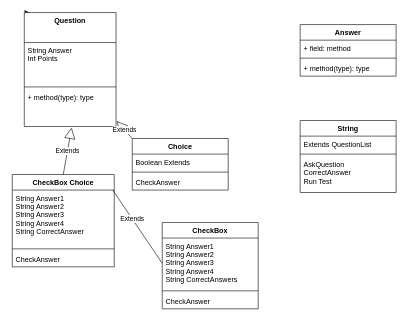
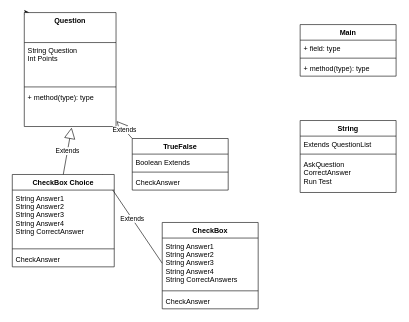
  <mxCell id="0" />
  <mxCell id="1" parent="0" />
  <mxCell id="2" style="edgeStyle=orthogonalEdgeStyle;rounded=0;orthogonalLoop=1;jettySize=auto;html=1;exitX=0;exitY=0;exitDx=0;exitDy=0;entryX=0.056;entryY=0;entryDx=0;entryDy=0;entryPerimeter=0;" parent="1" source="3" target="3" edge="1"><mxGeometry relative="1" as="geometry" /></mxCell>
  <mxCell id="3" value="Question" style="swimlane;fontStyle=1;align=center;verticalAlign=top;childLayout=stackLayout;horizontal=1;startSize=50;horizontalStack=0;resizeParent=1;resizeParentMax=0;resizeLast=0;collapsible=1;marginBottom=0;direction=east;" parent="1" vertex="1"><mxGeometry x="40" y="20" width="153" height="190" as="geometry" /></mxCell>
- <mxCell id="4" value="String Answer&#10;Int Points&#10;" style="text;strokeColor=none;fillColor=none;align=left;verticalAlign=top;spacingLeft=4;spacingRight=4;overflow=hidden;rotatable=0;points=[[0,0.5],[1,0.5]];portConstraint=eastwest;" parent="3" vertex="1"><mxGeometry y="50" width="153" height="70" as="geometry" /></mxCell>
+ <mxCell id="4" value="String Question&#10;Int Points&#10;" style="text;strokeColor=none;fillColor=none;align=left;verticalAlign=top;spacingLeft=4;spacingRight=4;overflow=hidden;rotatable=0;points=[[0,0.5],[1,0.5]];portConstraint=eastwest;" parent="3" vertex="1"><mxGeometry y="50" width="153" height="70" as="geometry" /></mxCell>
  <mxCell id="5" value="" style="line;strokeWidth=1;fillColor=none;align=left;verticalAlign=middle;spacingTop=-1;spacingLeft=3;spacingRight=3;rotatable=0;labelPosition=right;points=[];portConstraint=eastwest;" parent="3" vertex="1"><mxGeometry y="120" width="153" height="8" as="geometry" /></mxCell>
  <mxCell id="6" value="+ method(type): type" style="text;strokeColor=none;fillColor=none;align=left;verticalAlign=top;spacingLeft=4;spacingRight=4;overflow=hidden;rotatable=0;points=[[0,0.5],[1,0.5]];portConstraint=eastwest;" parent="3" vertex="1"><mxGeometry y="128" width="153" height="62" as="geometry" /></mxCell>
- <mxCell id="7" value="Choice" style="swimlane;fontStyle=1;align=center;verticalAlign=top;childLayout=stackLayout;horizontal=1;startSize=26;horizontalStack=0;resizeParent=1;resizeParentMax=0;resizeLast=0;collapsible=1;marginBottom=0;" parent="1" vertex="1"><mxGeometry x="220" y="230" width="160" height="86" as="geometry" /></mxCell>
+ <mxCell id="7" value="TrueFalse" style="swimlane;fontStyle=1;align=center;verticalAlign=top;childLayout=stackLayout;horizontal=1;startSize=26;horizontalStack=0;resizeParent=1;resizeParentMax=0;resizeLast=0;collapsible=1;marginBottom=0;" parent="1" vertex="1"><mxGeometry x="220" y="230" width="160" height="86" as="geometry" /></mxCell>
  <mxCell id="8" value="Boolean Extends" style="text;strokeColor=none;fillColor=none;align=left;verticalAlign=top;spacingLeft=4;spacingRight=4;overflow=hidden;rotatable=0;points=[[0,0.5],[1,0.5]];portConstraint=eastwest;" parent="7" vertex="1"><mxGeometry y="26" width="160" height="26" as="geometry" /></mxCell>
  <mxCell id="9" value="" style="line;strokeWidth=1;fillColor=none;align=left;verticalAlign=middle;spacingTop=-1;spacingLeft=3;spacingRight=3;rotatable=0;labelPosition=right;points=[];portConstraint=eastwest;" parent="7" vertex="1"><mxGeometry y="52" width="160" height="8" as="geometry" /></mxCell>
  <mxCell id="10" value="CheckAnswer" style="text;strokeColor=none;fillColor=none;align=left;verticalAlign=top;spacingLeft=4;spacingRight=4;overflow=hidden;rotatable=0;points=[[0,0.5],[1,0.5]];portConstraint=eastwest;" parent="7" vertex="1"><mxGeometry y="60" width="160" height="26" as="geometry" /></mxCell>
  <mxCell id="11" value="Extends" style="endArrow=block;endSize=16;endFill=0;html=1;exitX=0;exitY=0;exitDx=0;exitDy=0;entryX=1.007;entryY=0.855;entryDx=0;entryDy=0;entryPerimeter=0;" parent="1" source="7" target="6" edge="1"><mxGeometry width="160" relative="1" as="geometry"><mxPoint x="280" y="240" as="sourcePoint" /><mxPoint x="440" y="240" as="targetPoint" /></mxGeometry></mxCell>
  <mxCell id="12" value="Extends" style="endArrow=block;endSize=16;endFill=0;html=1;entryX=0.882;entryY=0;entryDx=0;entryDy=0;entryPerimeter=0;exitX=0;exitY=0.5;exitDx=0;exitDy=0;" parent="1" source="27" target="13" edge="1"><mxGeometry width="160" relative="1" as="geometry"><mxPoint x="280" y="240" as="sourcePoint" /><mxPoint x="440" y="240" as="targetPoint" /></mxGeometry></mxCell>
  <mxCell id="13" value="CheckBox Choice" style="swimlane;fontStyle=1;align=center;verticalAlign=top;childLayout=stackLayout;horizontal=1;startSize=26;horizontalStack=0;resizeParent=1;resizeParentMax=0;resizeLast=0;collapsible=1;marginBottom=0;" parent="1" vertex="1"><mxGeometry x="20" y="290" width="170" height="154" as="geometry" /></mxCell>
  <mxCell id="14" value="String Answer1&#10;String Answer2&#10;String Answer3&#10;String Answer4&#10;String CorrectAnswer&#10;" style="text;strokeColor=none;fillColor=none;align=left;verticalAlign=top;spacingLeft=4;spacingRight=4;overflow=hidden;rotatable=0;points=[[0,0.5],[1,0.5]];portConstraint=eastwest;" parent="13" vertex="1"><mxGeometry y="26" width="170" height="94" as="geometry" /></mxCell>
  <mxCell id="15" value="" style="line;strokeWidth=1;fillColor=none;align=left;verticalAlign=middle;spacingTop=-1;spacingLeft=3;spacingRight=3;rotatable=0;labelPosition=right;points=[];portConstraint=eastwest;" parent="13" vertex="1"><mxGeometry y="120" width="170" height="8" as="geometry" /></mxCell>
  <mxCell id="16" value="CheckAnswer" style="text;strokeColor=none;fillColor=none;align=left;verticalAlign=top;spacingLeft=4;spacingRight=4;overflow=hidden;rotatable=0;points=[[0,0.5],[1,0.5]];portConstraint=eastwest;" parent="13" vertex="1"><mxGeometry y="128" width="170" height="26" as="geometry" /></mxCell>
  <mxCell id="17" value="Extends" style="endArrow=block;endSize=16;endFill=0;html=1;entryX=0.516;entryY=1.032;entryDx=0;entryDy=0;entryPerimeter=0;exitX=0.5;exitY=0;exitDx=0;exitDy=0;" parent="1" source="13" target="6" edge="1"><mxGeometry width="160" relative="1" as="geometry"><mxPoint x="280" y="240" as="sourcePoint" /><mxPoint x="440" y="240" as="targetPoint" /></mxGeometry></mxCell>
  <mxCell id="18" value="String" style="swimlane;fontStyle=1;align=center;verticalAlign=top;childLayout=stackLayout;horizontal=1;startSize=26;horizontalStack=0;resizeParent=1;resizeParentMax=0;resizeLast=0;collapsible=1;marginBottom=0;" parent="1" vertex="1"><mxGeometry x="500" y="200" width="160" height="120" as="geometry" /></mxCell>
  <mxCell id="19" value="Extends QuestionList" style="text;strokeColor=none;fillColor=none;align=left;verticalAlign=top;spacingLeft=4;spacingRight=4;overflow=hidden;rotatable=0;points=[[0,0.5],[1,0.5]];portConstraint=eastwest;" parent="18" vertex="1"><mxGeometry y="26" width="160" height="26" as="geometry" /></mxCell>
  <mxCell id="20" value="" style="line;strokeWidth=1;fillColor=none;align=left;verticalAlign=middle;spacingTop=-1;spacingLeft=3;spacingRight=3;rotatable=0;labelPosition=right;points=[];portConstraint=eastwest;" parent="18" vertex="1"><mxGeometry y="52" width="160" height="8" as="geometry" /></mxCell>
  <mxCell id="21" value="AskQuestion&#10;CorrectAnswer&#10;Run Test" style="text;strokeColor=none;fillColor=none;align=left;verticalAlign=top;spacingLeft=4;spacingRight=4;overflow=hidden;rotatable=0;points=[[0,0.5],[1,0.5]];portConstraint=eastwest;" parent="18" vertex="1"><mxGeometry y="60" width="160" height="60" as="geometry" /></mxCell>
- <mxCell id="22" value="Answer" style="swimlane;fontStyle=1;align=center;verticalAlign=top;childLayout=stackLayout;horizontal=1;startSize=26;horizontalStack=0;resizeParent=1;resizeParentMax=0;resizeLast=0;collapsible=1;marginBottom=0;" parent="1" vertex="1"><mxGeometry x="500" y="40" width="160" height="86" as="geometry" /></mxCell>
- <mxCell id="23" value="+ field: method" style="text;strokeColor=none;fillColor=none;align=left;verticalAlign=top;spacingLeft=4;spacingRight=4;overflow=hidden;rotatable=0;points=[[0,0.5],[1,0.5]];portConstraint=eastwest;" parent="22" vertex="1"><mxGeometry y="26" width="160" height="26" as="geometry" /></mxCell>
+ <mxCell id="22" value="Main" style="swimlane;fontStyle=1;align=center;verticalAlign=top;childLayout=stackLayout;horizontal=1;startSize=26;horizontalStack=0;resizeParent=1;resizeParentMax=0;resizeLast=0;collapsible=1;marginBottom=0;" parent="1" vertex="1"><mxGeometry x="500" y="40" width="160" height="86" as="geometry" /></mxCell>
+ <mxCell id="23" value="+ field: type" style="text;strokeColor=none;fillColor=none;align=left;verticalAlign=top;spacingLeft=4;spacingRight=4;overflow=hidden;rotatable=0;points=[[0,0.5],[1,0.5]];portConstraint=eastwest;" parent="22" vertex="1"><mxGeometry y="26" width="160" height="26" as="geometry" /></mxCell>
  <mxCell id="24" value="" style="line;strokeWidth=1;fillColor=none;align=left;verticalAlign=middle;spacingTop=-1;spacingLeft=3;spacingRight=3;rotatable=0;labelPosition=right;points=[];portConstraint=eastwest;" parent="22" vertex="1"><mxGeometry y="52" width="160" height="8" as="geometry" /></mxCell>
  <mxCell id="25" value="+ method(type): type" style="text;strokeColor=none;fillColor=none;align=left;verticalAlign=top;spacingLeft=4;spacingRight=4;overflow=hidden;rotatable=0;points=[[0,0.5],[1,0.5]];portConstraint=eastwest;" parent="22" vertex="1"><mxGeometry y="60" width="160" height="26" as="geometry" /></mxCell>
  <mxCell id="26" value="CheckBox" style="swimlane;fontStyle=1;align=center;verticalAlign=top;childLayout=stackLayout;horizontal=1;startSize=26;horizontalStack=0;resizeParent=1;resizeParentMax=0;resizeLast=0;collapsible=1;marginBottom=0;" parent="1" vertex="1"><mxGeometry x="270" y="370" width="160" height="144" as="geometry" /></mxCell>
  <mxCell id="27" value="String Answer1&#10;String Answer2&#10;String Answer3&#10;String Answer4&#10;String CorrectAnswers&#10;" style="text;strokeColor=none;fillColor=none;align=left;verticalAlign=top;spacingLeft=4;spacingRight=4;overflow=hidden;rotatable=0;points=[[0,0.5],[1,0.5]];portConstraint=eastwest;" parent="26" vertex="1"><mxGeometry y="26" width="160" height="84" as="geometry" /></mxCell>
  <mxCell id="28" value="" style="line;strokeWidth=1;fillColor=none;align=left;verticalAlign=middle;spacingTop=-1;spacingLeft=3;spacingRight=3;rotatable=0;labelPosition=right;points=[];portConstraint=eastwest;" parent="26" vertex="1"><mxGeometry y="110" width="160" height="8" as="geometry" /></mxCell>
  <mxCell id="29" value="CheckAnswer&#10;" style="text;strokeColor=none;fillColor=none;align=left;verticalAlign=top;spacingLeft=4;spacingRight=4;overflow=hidden;rotatable=0;points=[[0,0.5],[1,0.5]];portConstraint=eastwest;" parent="26" vertex="1"><mxGeometry y="118" width="160" height="26" as="geometry" /></mxCell>
